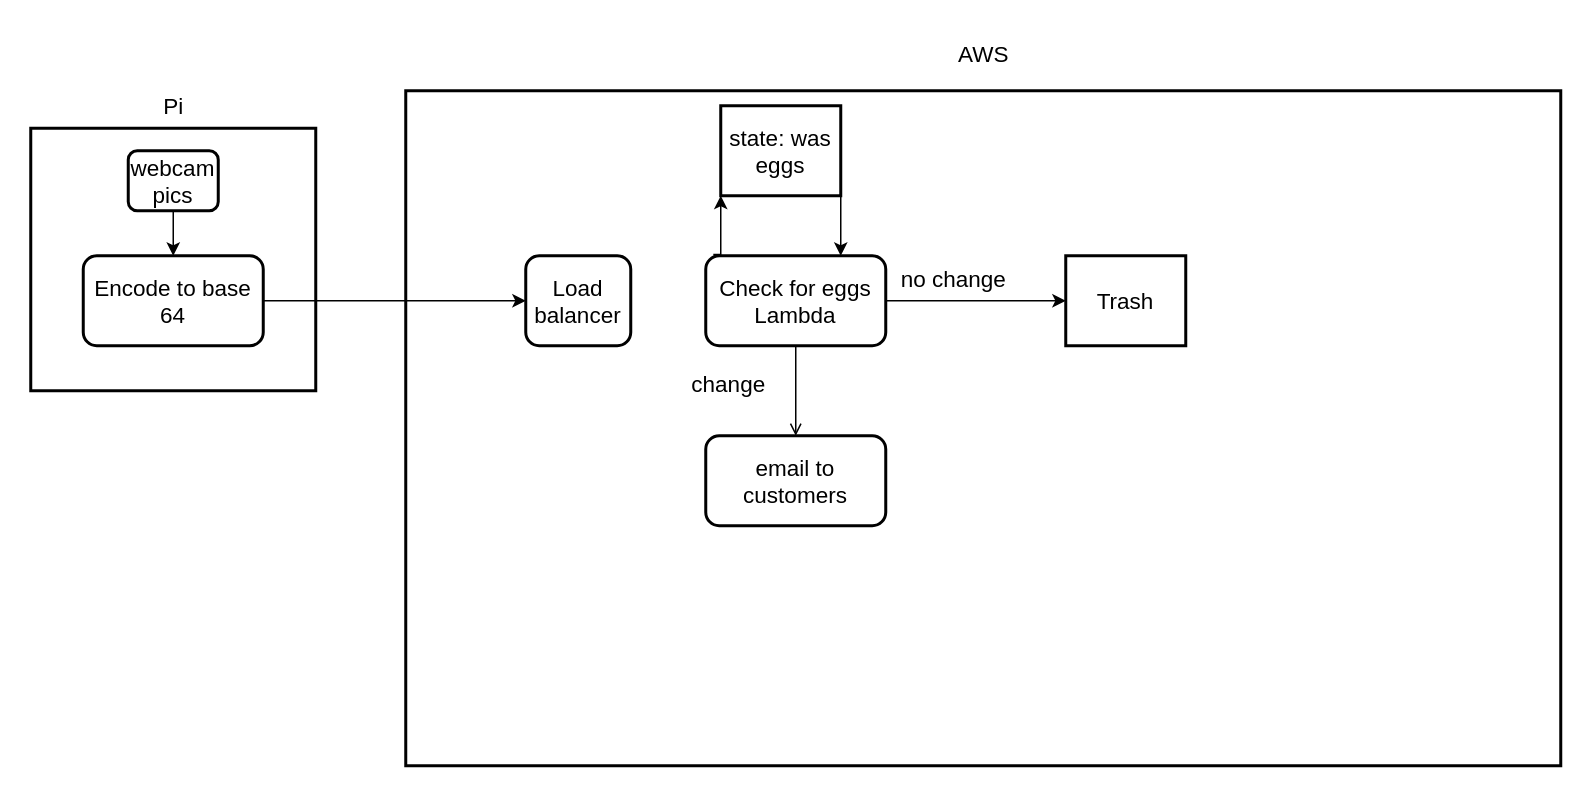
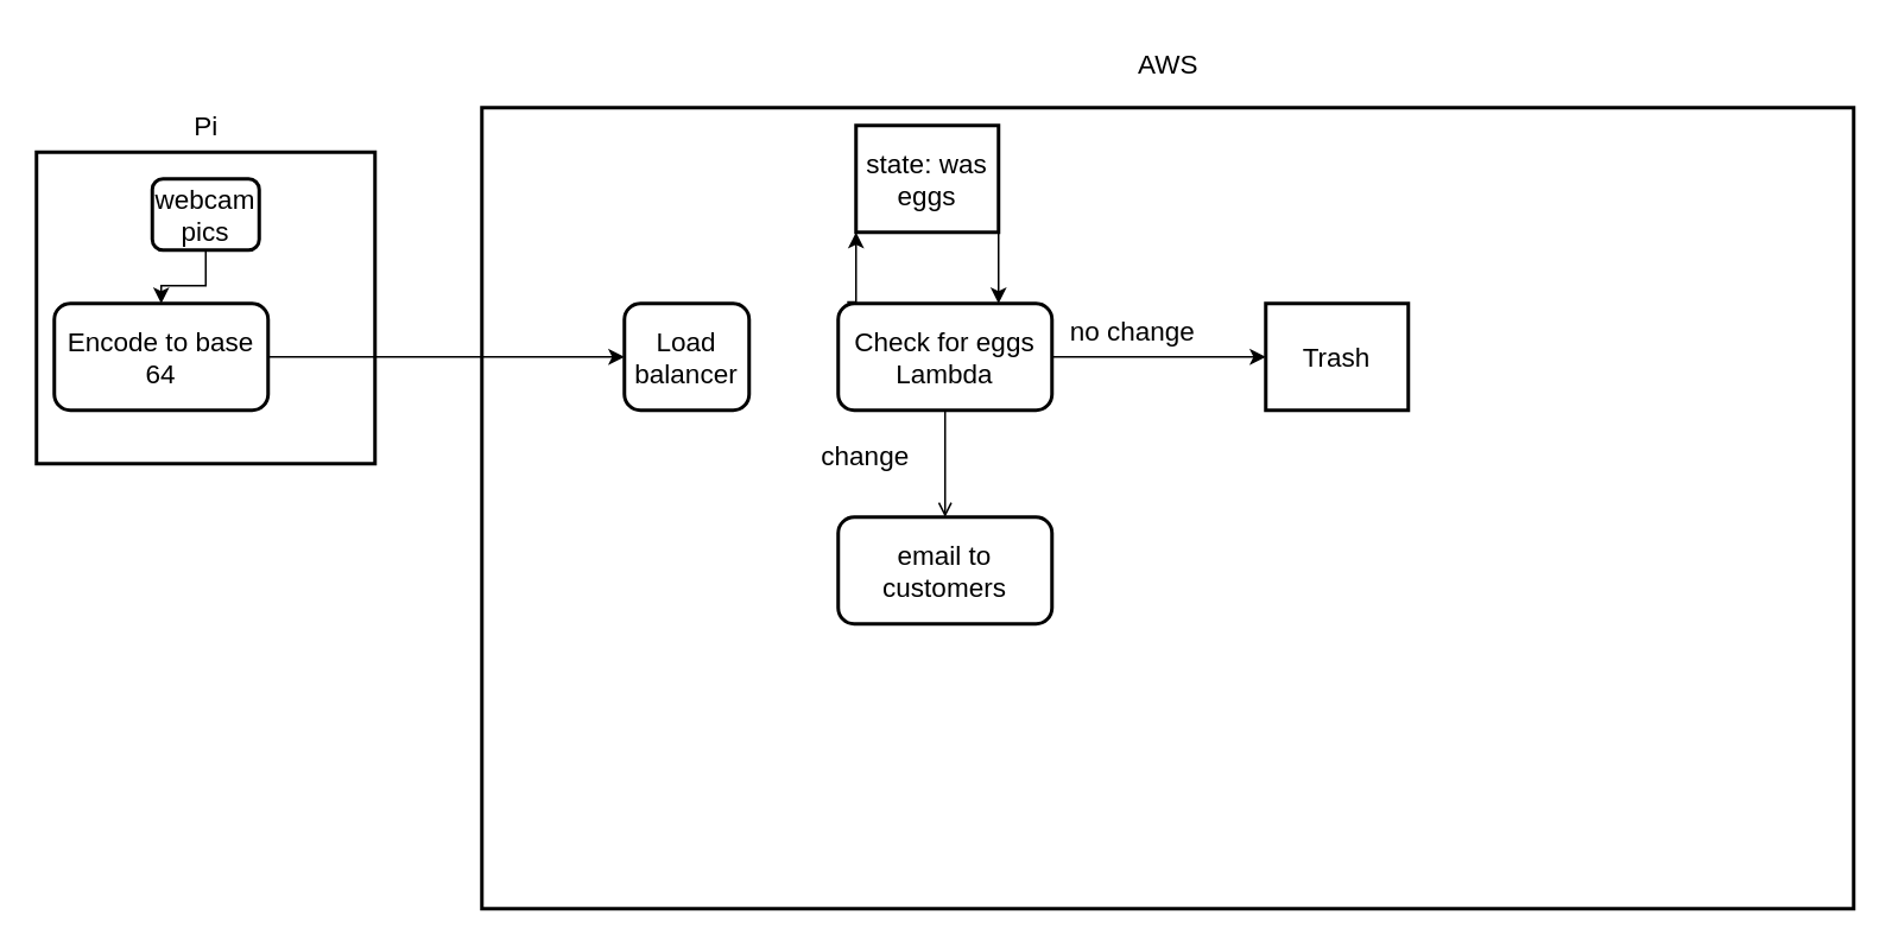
  <mxCell id="0" />
  <mxCell id="1" parent="0" />
  <mxCell id="2" value="" style="rounded=0;whiteSpace=wrap;html=1;fillColor=none;strokeWidth=2;" vertex="1" parent="1"><mxGeometry x="20" y="85" width="190" height="175" as="geometry" /></mxCell>
  <mxCell id="3" value="&lt;div style=&quot;font-size: 15px;&quot;&gt;&lt;font style=&quot;font-size: 15px;&quot;&gt;Pi&lt;/font&gt;&lt;/div&gt;" style="text;html=1;align=center;verticalAlign=middle;resizable=0;points=[];autosize=1;strokeColor=none;fillColor=none;" vertex="1" parent="1"><mxGeometry x="95" y="55" width="40" height="30" as="geometry" /></mxCell>
  <mxCell id="4" value="" style="rounded=0;whiteSpace=wrap;html=1;strokeWidth=2;fontSize=15;fillColor=none;" vertex="1" parent="1"><mxGeometry x="270" y="60" width="770" height="450" as="geometry" /></mxCell>
  <mxCell id="5" value="&lt;div&gt;AWS&lt;/div&gt;" style="text;html=1;align=center;verticalAlign=middle;resizable=0;points=[];autosize=1;strokeColor=none;fillColor=none;fontSize=15;" vertex="1" parent="1"><mxGeometry x="625" y="20" width="60" height="30" as="geometry" /></mxCell>
  <mxCell id="6" value="" style="edgeStyle=orthogonalEdgeStyle;rounded=0;orthogonalLoop=1;jettySize=auto;html=1;fontSize=15;" edge="1" parent="1" source="7" target="8"><mxGeometry relative="1" as="geometry" /></mxCell>
  <mxCell id="7" value="&lt;font style=&quot;font-size: 15px;&quot;&gt;webcam pics&lt;/font&gt;" style="rounded=1;whiteSpace=wrap;html=1;strokeWidth=2;fontSize=15;fillColor=none;" vertex="1" parent="1"><mxGeometry x="85" y="100" width="60" height="40" as="geometry" /></mxCell>
- <mxCell id="8" value="Encode to base 64" style="rounded=1;whiteSpace=wrap;html=1;strokeWidth=2;fontSize=15;fillColor=none;" vertex="1" parent="1"><mxGeometry x="55" y="170" width="120" height="60" as="geometry" /></mxCell>
+ <mxCell id="8" value="Encode to base 64" style="rounded=1;whiteSpace=wrap;html=1;strokeWidth=2;fontSize=15;fillColor=none;" vertex="1" parent="1"><mxGeometry x="30" y="170" width="120" height="60" as="geometry" /></mxCell>
  <mxCell id="9" value="" style="edgeStyle=orthogonalEdgeStyle;rounded=0;orthogonalLoop=1;jettySize=auto;html=1;fontSize=15;" edge="1" parent="1" source="12" target="14"><mxGeometry relative="1" as="geometry" /></mxCell>
  <mxCell id="10" value="" style="edgeStyle=orthogonalEdgeStyle;rounded=0;orthogonalLoop=1;jettySize=auto;html=1;fontSize=15;entryX=0;entryY=1;entryDx=0;entryDy=0;exitX=0.042;exitY=-0.014;exitDx=0;exitDy=0;exitPerimeter=0;" edge="1" parent="1" source="12" target="19"><mxGeometry relative="1" as="geometry"><Array as="points"><mxPoint x="480" y="169" /></Array></mxGeometry></mxCell>
  <mxCell id="11" value="" style="edgeStyle=orthogonalEdgeStyle;rounded=0;orthogonalLoop=1;jettySize=auto;html=1;fontSize=15;endArrow=open;" edge="1" parent="1" source="12" target="20"><mxGeometry relative="1" as="geometry" /></mxCell>
  <mxCell id="12" value="&lt;div&gt;Check for eggs&lt;/div&gt;&lt;div&gt;Lambda&lt;br&gt;&lt;/div&gt;" style="rounded=1;whiteSpace=wrap;html=1;strokeWidth=2;fontSize=15;fillColor=none;" vertex="1" parent="1"><mxGeometry x="470" y="170" width="120" height="60" as="geometry" /></mxCell>
  <mxCell id="13" style="edgeStyle=orthogonalEdgeStyle;rounded=0;orthogonalLoop=1;jettySize=auto;html=1;exitX=1;exitY=0.5;exitDx=0;exitDy=0;fontSize=15;entryX=0;entryY=0.5;entryDx=0;entryDy=0;" edge="1" parent="1" source="8" target="17"><mxGeometry relative="1" as="geometry"><mxPoint x="290" y="210" as="targetPoint" /><Array as="points"><mxPoint x="240" y="200" /><mxPoint x="240" y="200" /></Array></mxGeometry></mxCell>
  <mxCell id="14" value="&lt;div&gt;Trash&lt;/div&gt;" style="rounded=0;whiteSpace=wrap;html=1;strokeWidth=2;fontSize=15;fillColor=none;" vertex="1" parent="1"><mxGeometry x="710" y="170" width="80" height="60" as="geometry" /></mxCell>
  <mxCell id="15" value="no change" style="text;html=1;align=center;verticalAlign=middle;resizable=0;points=[];autosize=1;strokeColor=none;fillColor=none;fontSize=15;" vertex="1" parent="1"><mxGeometry x="590" y="170" width="90" height="30" as="geometry" /></mxCell>
  <mxCell id="16" value="change" style="text;html=1;align=center;verticalAlign=middle;resizable=0;points=[];autosize=1;strokeColor=none;fillColor=none;fontSize=15;" vertex="1" parent="1"><mxGeometry x="450" y="240" width="70" height="30" as="geometry" /></mxCell>
  <mxCell id="17" value="Load balancer" style="rounded=1;whiteSpace=wrap;html=1;strokeWidth=2;fontSize=15;fillColor=none;" vertex="1" parent="1"><mxGeometry x="350" y="170" width="70" height="60" as="geometry" /></mxCell>
  <mxCell id="18" value="" style="edgeStyle=orthogonalEdgeStyle;rounded=0;orthogonalLoop=1;jettySize=auto;html=1;fontSize=15;entryX=0.75;entryY=0;entryDx=0;entryDy=0;exitX=1;exitY=1;exitDx=0;exitDy=0;" edge="1" parent="1" source="19" target="12"><mxGeometry relative="1" as="geometry"><Array as="points" /></mxGeometry></mxCell>
  <mxCell id="19" value="state: was eggs" style="rounded=0;whiteSpace=wrap;html=1;strokeWidth=2;fontSize=15;fillColor=none;" vertex="1" parent="1"><mxGeometry x="480" y="70" width="80" height="60" as="geometry" /></mxCell>
  <mxCell id="20" value="email to customers" style="rounded=1;whiteSpace=wrap;html=1;strokeWidth=2;fontSize=15;fillColor=none;" vertex="1" parent="1"><mxGeometry x="470" y="290" width="120" height="60" as="geometry" /></mxCell>
